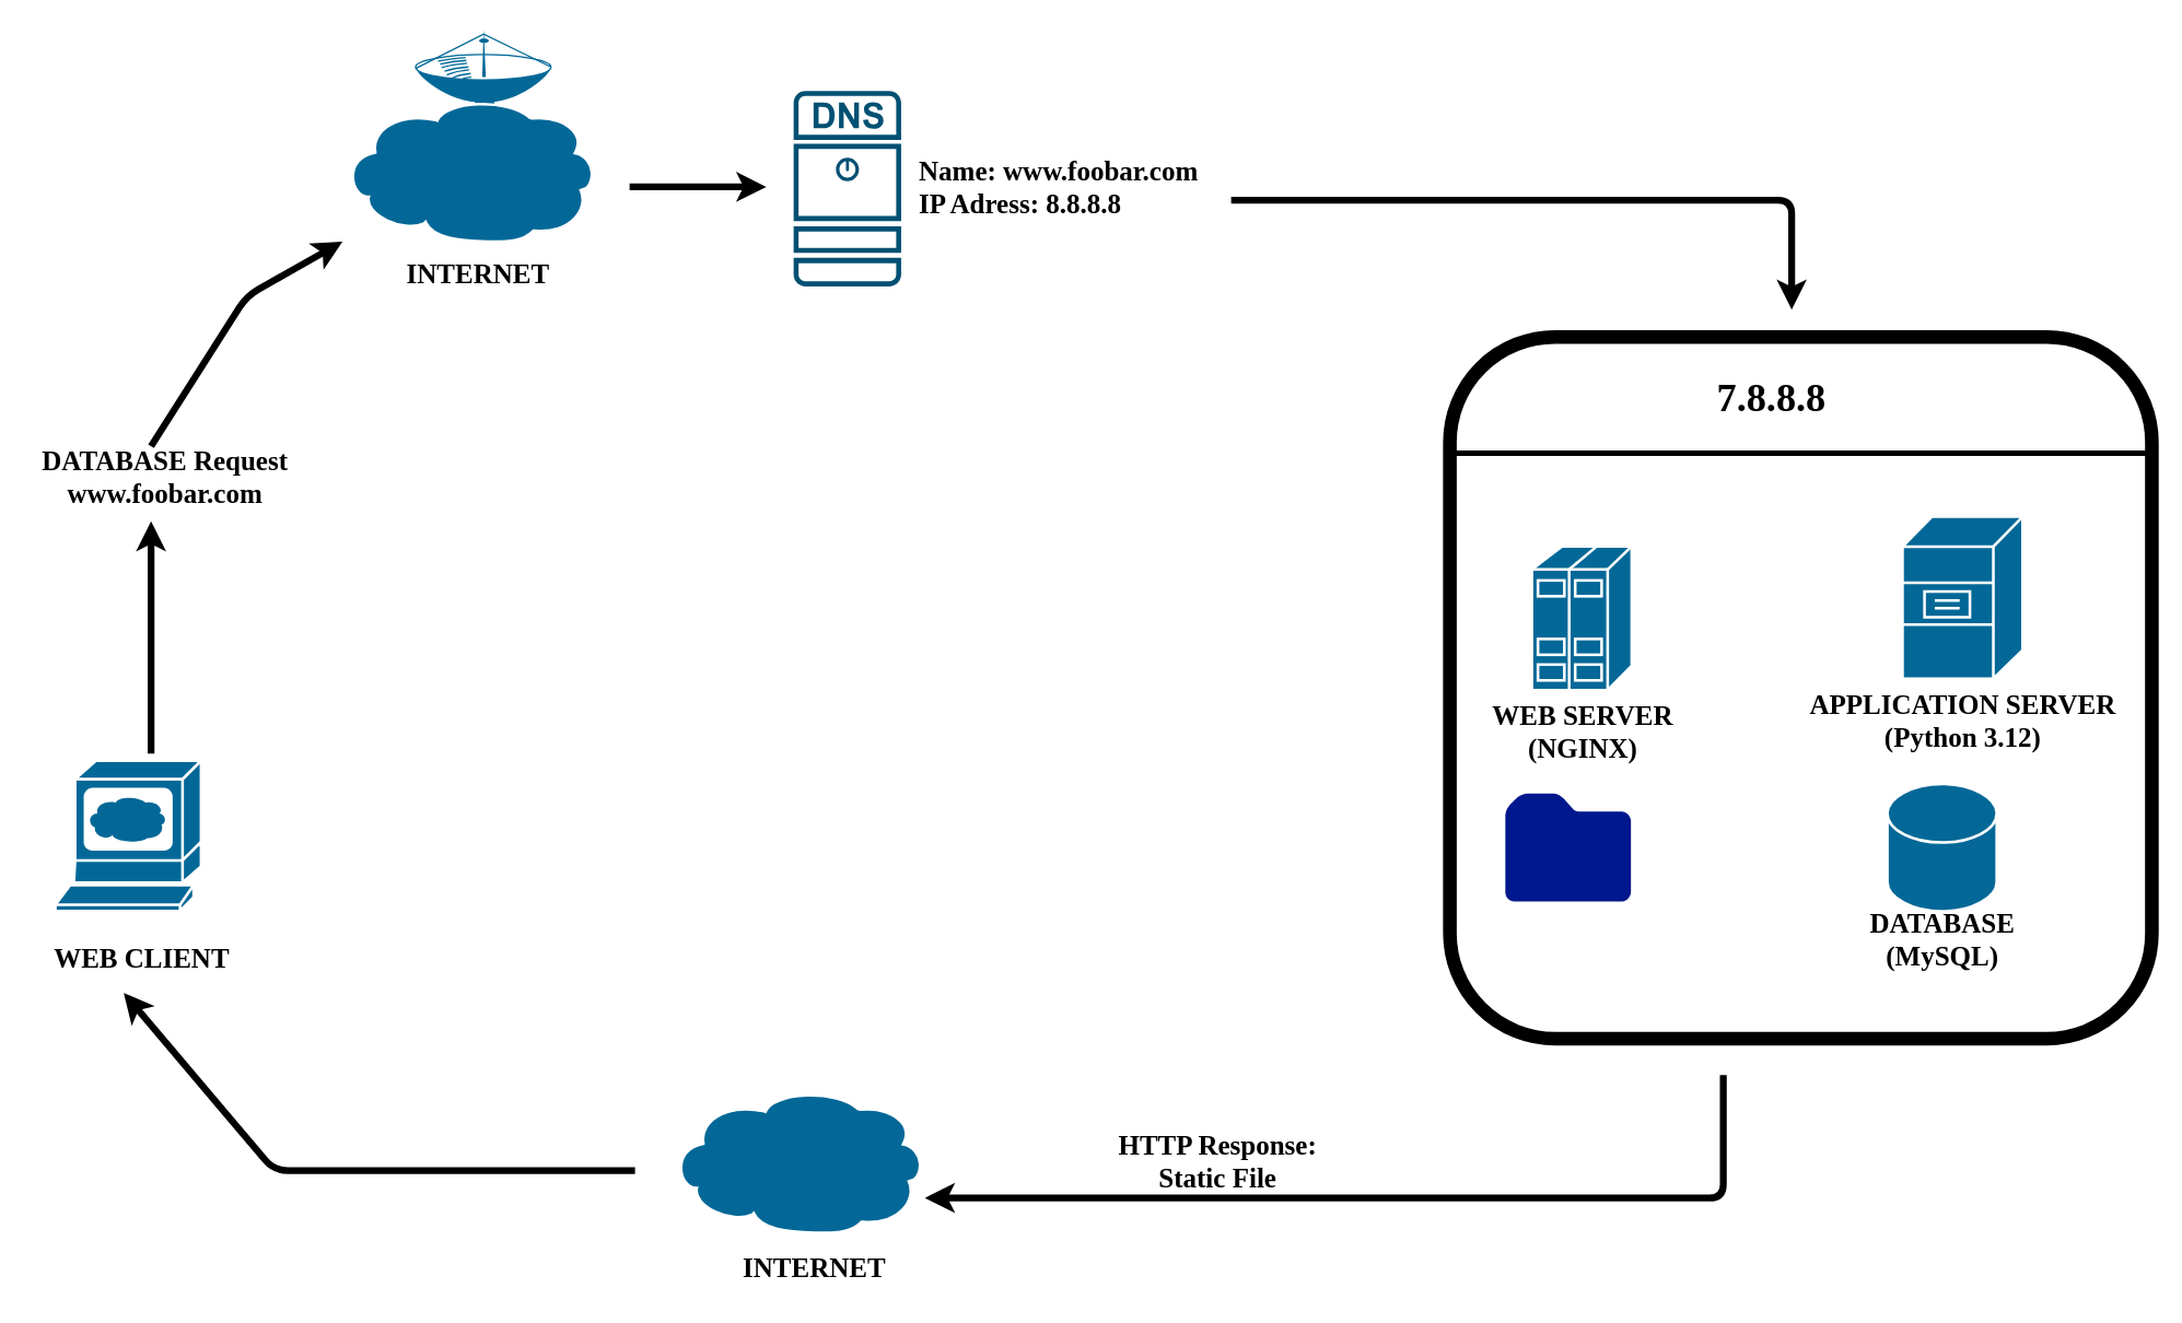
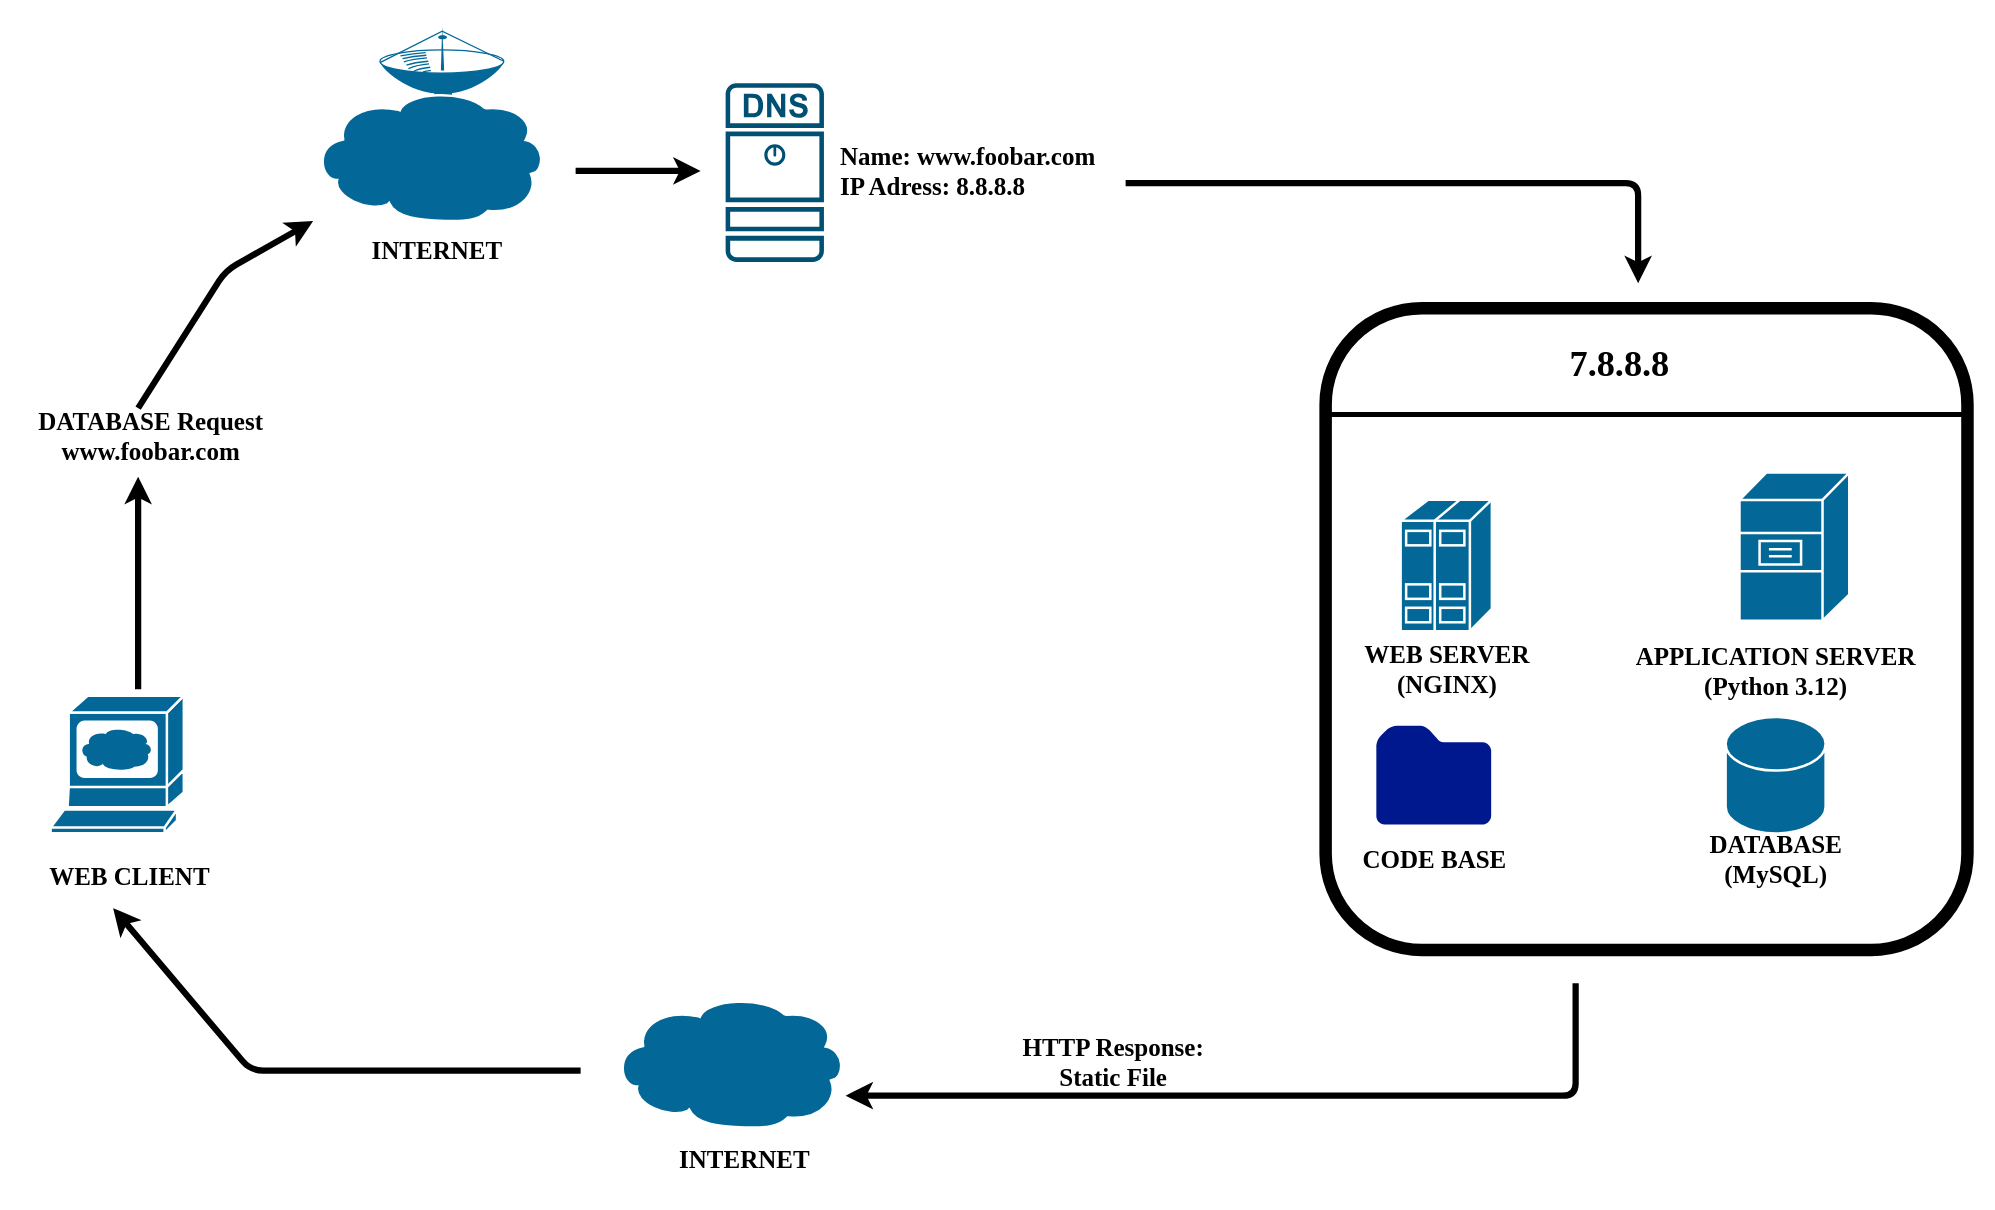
  <mxCell id="0" />
  <mxCell id="1" parent="0" />
  <mxCell id="2" value="" style="whiteSpace=wrap;html=1;aspect=fixed;strokeWidth=10;fontFamily=Tahoma;fontSize=20;fillColor=none;rounded=1;" parent="1" vertex="1"><mxGeometry x="1060" y="246" width="513.47" height="513.47" as="geometry" /></mxCell>
  <mxCell id="3" value="" style="shape=mxgraph.cisco.computers_and_peripherals.web_browser;html=1;pointerEvents=1;dashed=0;fillColor=#036897;strokeColor=#ffffff;strokeWidth=2;verticalLabelPosition=bottom;verticalAlign=top;align=center;outlineConnect=0;rounded=1;" parent="1" vertex="1"><mxGeometry x="40" y="556" width="106.56" height="110" as="geometry" /></mxCell>
  <mxCell id="4" value="" style="shape=mxgraph.cisco.servers.file_server;html=1;pointerEvents=1;dashed=0;fillColor=#036897;strokeColor=#ffffff;strokeWidth=2;verticalLabelPosition=bottom;verticalAlign=top;align=center;outlineConnect=0;rounded=1;" parent="1" vertex="1"><mxGeometry x="1391.09" y="377.53" width="87.83" height="118.47" as="geometry" /></mxCell>
  <mxCell id="5" value="" style="shape=mxgraph.cisco.storage.relational_database;html=1;pointerEvents=1;dashed=0;fillColor=#036897;strokeColor=#ffffff;strokeWidth=2;verticalLabelPosition=bottom;verticalAlign=top;align=center;outlineConnect=0;fontFamily=Helvetica;fontSize=12;fontColor=default;rounded=1;" parent="1" vertex="1"><mxGeometry x="1380" y="573" width="80" height="93.33" as="geometry" /></mxCell>
  <mxCell id="6" value="" style="shape=mxgraph.cisco.servers.standard_host;html=1;pointerEvents=1;dashed=0;fillColor=#036897;strokeColor=#ffffff;strokeWidth=2;verticalLabelPosition=bottom;verticalAlign=top;align=center;outlineConnect=0;rounded=1;" parent="1" vertex="1"><mxGeometry x="1120" y="399.21" width="73" height="105.26" as="geometry" /></mxCell>
  <mxCell id="7" value="" style="shape=mxgraph.cisco.wireless.ground_terminal;html=1;pointerEvents=1;dashed=0;fillColor=#036897;strokeColor=#ffffff;strokeWidth=2;verticalLabelPosition=bottom;verticalAlign=top;align=center;outlineConnect=0;rounded=1;" parent="1" vertex="1"><mxGeometry x="303.5" y="20.79" width="99" height="122" as="geometry" /></mxCell>
  <mxCell id="8" value="" style="shape=mxgraph.cisco.storage.cloud;html=1;pointerEvents=1;dashed=0;fillColor=#036897;strokeColor=#ffffff;strokeWidth=2;verticalLabelPosition=bottom;verticalAlign=top;align=center;outlineConnect=0;rounded=1;" parent="1" vertex="1"><mxGeometry x="250" y="70.79" width="186" height="106" as="geometry" /></mxCell>
  <mxCell id="9" value="&lt;b&gt;&lt;font style=&quot;font-size: 20px;&quot; face=&quot;Tahoma&quot;&gt;INTERNET&lt;/font&gt;&lt;/b&gt;" style="text;html=1;align=center;verticalAlign=middle;resizable=0;points=[];autosize=1;strokeColor=none;fillColor=none;rounded=1;" parent="1" vertex="1"><mxGeometry x="283.5" y="179" width="130" height="40" as="geometry" /></mxCell>
  <mxCell id="10" value="&lt;font face=&quot;Tahoma&quot;&gt;&lt;span style=&quot;font-size: 20px;&quot;&gt;&lt;b&gt;WEB CLIENT&lt;/b&gt;&lt;/span&gt;&lt;/font&gt;" style="text;html=1;align=center;verticalAlign=middle;resizable=0;points=[];autosize=1;rounded=1;" parent="1" vertex="1"><mxGeometry x="28.28" y="679.67" width="150" height="40" as="geometry" /></mxCell>
  <mxCell id="11" value="&lt;b&gt;&lt;font style=&quot;font-size: 20px;&quot; face=&quot;Tahoma&quot;&gt;WEB SERVER&lt;br&gt;(NGINX)&lt;br&gt;&lt;/font&gt;&lt;/b&gt;" style="text;html=1;align=center;verticalAlign=middle;resizable=0;points=[];autosize=1;strokeColor=none;fillColor=none;rounded=1;" parent="1" vertex="1"><mxGeometry x="1076.5" y="504.47" width="160" height="60" as="geometry" /></mxCell>
  <mxCell id="12" value="&lt;font face=&quot;Tahoma&quot;&gt;&lt;span style=&quot;font-size: 20px;&quot;&gt;&lt;b&gt;DATABASE&lt;br&gt;(MySQL)&lt;br&gt;&lt;/b&gt;&lt;/span&gt;&lt;/font&gt;" style="text;html=1;align=center;verticalAlign=middle;resizable=0;points=[];autosize=1;strokeColor=none;fillColor=none;rounded=1;" parent="1" vertex="1"><mxGeometry x="1355" y="656" width="130" height="60" as="geometry" /></mxCell>
- <mxCell id="13" value="&lt;b&gt;&lt;font style=&quot;font-size: 20px;&quot; face=&quot;Tahoma&quot;&gt;APPLICATION SERVER&lt;br&gt;(Python 3.12)&lt;br&gt;&lt;/font&gt;&lt;/b&gt;" style="text;html=1;align=center;verticalAlign=middle;resizable=0;points=[];autosize=1;strokeColor=none;fillColor=none;rounded=1;" parent="1" vertex="1"><mxGeometry x="1310" y="496" width="250" height="60" as="geometry" /></mxCell>
+ <mxCell id="13" value="&lt;b&gt;&lt;font style=&quot;font-size: 20px;&quot; face=&quot;Tahoma&quot;&gt;APPLICATION SERVER&lt;br&gt;(Python 3.12)&lt;br&gt;&lt;/font&gt;&lt;/b&gt;" style="text;html=1;align=center;verticalAlign=middle;resizable=0;points=[];autosize=1;strokeColor=none;fillColor=none;rounded=1;" parent="1" vertex="1"><mxGeometry x="1295" y="506" width="250" height="60" as="geometry" /></mxCell>
+ <mxCell id="14" value="&lt;b&gt;&lt;font style=&quot;font-size: 20px;&quot; face=&quot;Tahoma&quot;&gt;CODE BASE&lt;/font&gt;&lt;/b&gt;" style="text;html=1;align=center;verticalAlign=middle;resizable=0;points=[];autosize=1;strokeColor=none;fillColor=none;rounded=1;" parent="1" vertex="1"><mxGeometry x="1076.5" y="666" width="140" height="40" as="geometry" /></mxCell>
  <mxCell id="15" value="" style="line;strokeWidth=4;direction=west;html=1;perimeter=backbonePerimeter;points=[];outlineConnect=0;fontFamily=Tahoma;fontSize=20;fillColor=none;rotation=0;rounded=1;" parent="1" vertex="1"><mxGeometry x="1060" y="326" width="510" height="10" as="geometry" /></mxCell>
  <mxCell id="16" value="" style="points=[[0.015,0.015,0],[0.985,0.015,0],[0.985,0.985,0],[0.015,0.985,0],[0.25,0,0],[0.5,0,0],[0.75,0,0],[1,0.25,0],[1,0.5,0],[1,0.75,0],[0.75,1,0],[0.5,1,0],[0.25,1,0],[0,0.75,0],[0,0.5,0],[0,0.25,0]];verticalLabelPosition=bottom;html=1;verticalAlign=top;aspect=fixed;align=center;pointerEvents=1;shape=mxgraph.cisco19.dns_server;fillColor=#005073;strokeColor=none;strokeWidth=10;fontFamily=Tahoma;fontSize=20;rounded=1;" parent="1" vertex="1"><mxGeometry x="580" y="66" width="78.65" height="143" as="geometry" /></mxCell>
  <mxCell id="17" value="" style="aspect=fixed;pointerEvents=1;shadow=0;dashed=0;html=1;strokeColor=none;labelPosition=center;verticalLabelPosition=bottom;verticalAlign=top;align=center;fillColor=#00188D;shape=mxgraph.mscae.enterprise.folder;strokeWidth=10;fontFamily=Tahoma;fontSize=20;rounded=1;" parent="1" vertex="1"><mxGeometry x="1100.57" y="580.17" width="91.86" height="79" as="geometry" /></mxCell>
  <mxCell id="18" value="&lt;b&gt;&lt;font style=&quot;font-size: 29px;&quot; face=&quot;Tahoma&quot;&gt;7.8.8.8&lt;/font&gt;&lt;/b&gt;" style="text;html=1;align=center;verticalAlign=middle;resizable=0;points=[];autosize=1;strokeColor=none;fillColor=none;rounded=1;" parent="1" vertex="1"><mxGeometry x="1235" y="266" width="120" height="50" as="geometry" /></mxCell>
  <mxCell id="19" value="" style="shape=mxgraph.cisco.storage.cloud;pointerEvents=1;dashed=0;fillColor=#036897;strokeColor=#ffffff;strokeWidth=2;verticalLabelPosition=bottom;verticalAlign=top;align=center;outlineConnect=0;rounded=1;" parent="1" vertex="1"><mxGeometry x="490" y="796" width="186" height="106" as="geometry" /></mxCell>
  <mxCell id="20" value="&lt;b&gt;&lt;font style=&quot;font-size: 20px;&quot; face=&quot;Tahoma&quot;&gt;DATABASE Request&lt;br&gt;www.foobar.com&lt;br&gt;&lt;/font&gt;&lt;/b&gt;" style="text;html=1;align=center;verticalAlign=middle;resizable=0;points=[];autosize=1;strokeColor=none;fillColor=none;rounded=1;" parent="1" vertex="1"><mxGeometry x="20" y="317.53" width="200" height="60" as="geometry" /></mxCell>
  <mxCell id="21" value="&lt;b&gt;&lt;font style=&quot;font-size: 20px;&quot; face=&quot;Tahoma&quot;&gt;HTTP Response:&lt;br&gt;Static File&lt;br&gt;&lt;/font&gt;&lt;/b&gt;" style="text;html=1;align=center;verticalAlign=middle;resizable=0;points=[];autosize=1;strokeColor=none;fillColor=none;rounded=1;" parent="1" vertex="1"><mxGeometry x="795" y="819" width="190" height="60" as="geometry" /></mxCell>
  <mxCell id="22" value="&lt;b&gt;&lt;font style=&quot;font-size: 20px;&quot; face=&quot;Tahoma&quot;&gt;Name: www.foobar.com&lt;br&gt;IP Adress: 8.8.8.8&lt;br&gt;&lt;/font&gt;&lt;/b&gt;" style="text;html=1;align=left;verticalAlign=middle;resizable=0;points=[];autosize=1;strokeColor=none;fillColor=none;rounded=1;" parent="1" vertex="1"><mxGeometry x="670" y="106" width="270" height="60" as="geometry" /></mxCell>
  <mxCell id="23" value="&lt;b&gt;&lt;font style=&quot;font-size: 20px;&quot; face=&quot;Tahoma&quot;&gt;INTERNET&lt;/font&gt;&lt;/b&gt;" style="text;html=1;align=center;verticalAlign=middle;resizable=0;points=[];autosize=1;strokeColor=none;fillColor=none;rounded=1;" parent="1" vertex="1"><mxGeometry x="530" y="906" width="130" height="40" as="geometry" /></mxCell>
  <mxCell id="24" value="" style="edgeStyle=none;orthogonalLoop=1;jettySize=auto;html=1;strokeWidth=5;" edge="1" parent="1"><mxGeometry width="100" relative="1" as="geometry"><mxPoint x="110" y="550.84" as="sourcePoint" /><mxPoint x="110" y="380.84" as="targetPoint" /><Array as="points" /></mxGeometry></mxCell>
  <mxCell id="25" value="" style="edgeStyle=none;orthogonalLoop=1;jettySize=auto;html=1;strokeWidth=5;" edge="1" parent="1" target="8"><mxGeometry width="100" relative="1" as="geometry"><mxPoint x="110" y="326" as="sourcePoint" /><mxPoint x="230" y="176" as="targetPoint" /><Array as="points"><mxPoint x="180" y="216" /></Array></mxGeometry></mxCell>
  <mxCell id="26" value="" style="edgeStyle=none;orthogonalLoop=1;jettySize=auto;html=1;strokeWidth=5;" edge="1" parent="1"><mxGeometry width="100" relative="1" as="geometry"><mxPoint x="460" y="136.25" as="sourcePoint" /><mxPoint x="560" y="136.25" as="targetPoint" /><Array as="points" /></mxGeometry></mxCell>
  <mxCell id="27" value="" style="edgeStyle=none;orthogonalLoop=1;jettySize=auto;html=1;strokeWidth=5;" edge="1" parent="1"><mxGeometry width="100" relative="1" as="geometry"><mxPoint x="900" y="146" as="sourcePoint" /><mxPoint x="1310" y="226" as="targetPoint" /><Array as="points"><mxPoint x="1310" y="146" /></Array></mxGeometry></mxCell>
  <mxCell id="28" value="" style="edgeStyle=none;orthogonalLoop=1;jettySize=auto;html=1;strokeWidth=5;" edge="1" parent="1"><mxGeometry width="100" relative="1" as="geometry"><mxPoint x="1260" y="786" as="sourcePoint" /><mxPoint x="676" y="876" as="targetPoint" /><Array as="points"><mxPoint x="1260" y="876" /></Array></mxGeometry></mxCell>
  <mxCell id="29" value="" style="edgeStyle=none;orthogonalLoop=1;jettySize=auto;html=1;strokeWidth=5;" edge="1" parent="1"><mxGeometry width="100" relative="1" as="geometry"><mxPoint x="464" y="856" as="sourcePoint" /><mxPoint x="90" y="726" as="targetPoint" /><Array as="points"><mxPoint x="200" y="856" /></Array></mxGeometry></mxCell>
